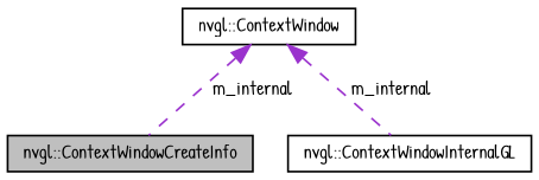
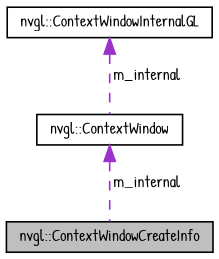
  digraph {
    fontname="Patrick Hand"
    node [color=black fillcolor=white fontname="Patrick Hand" fontsize=10 shape=record style=filled]
    edge [color=darkorchid3 dir=back fontname="Patrick Hand" fontsize=10 labelfontname=Helvetica labelfontsize=10 style=dashed]
    n1 [fillcolor=grey75 fontcolor=black height=0.2 label="nvgl::ContextWindowCreateInfo" width=0.4]
    n2 [height=0.2 label="nvgl::ContextWindow" width=0.4]
    n3 [height=0.2 label="nvgl::ContextWindowInternalGL" width=0.4]
    n2 -> n1 [label=" m_internal"]
-   n2 -> n3 [label=" m_internal"]
+   n3 -> n2 [label=" m_internal"]
  }
